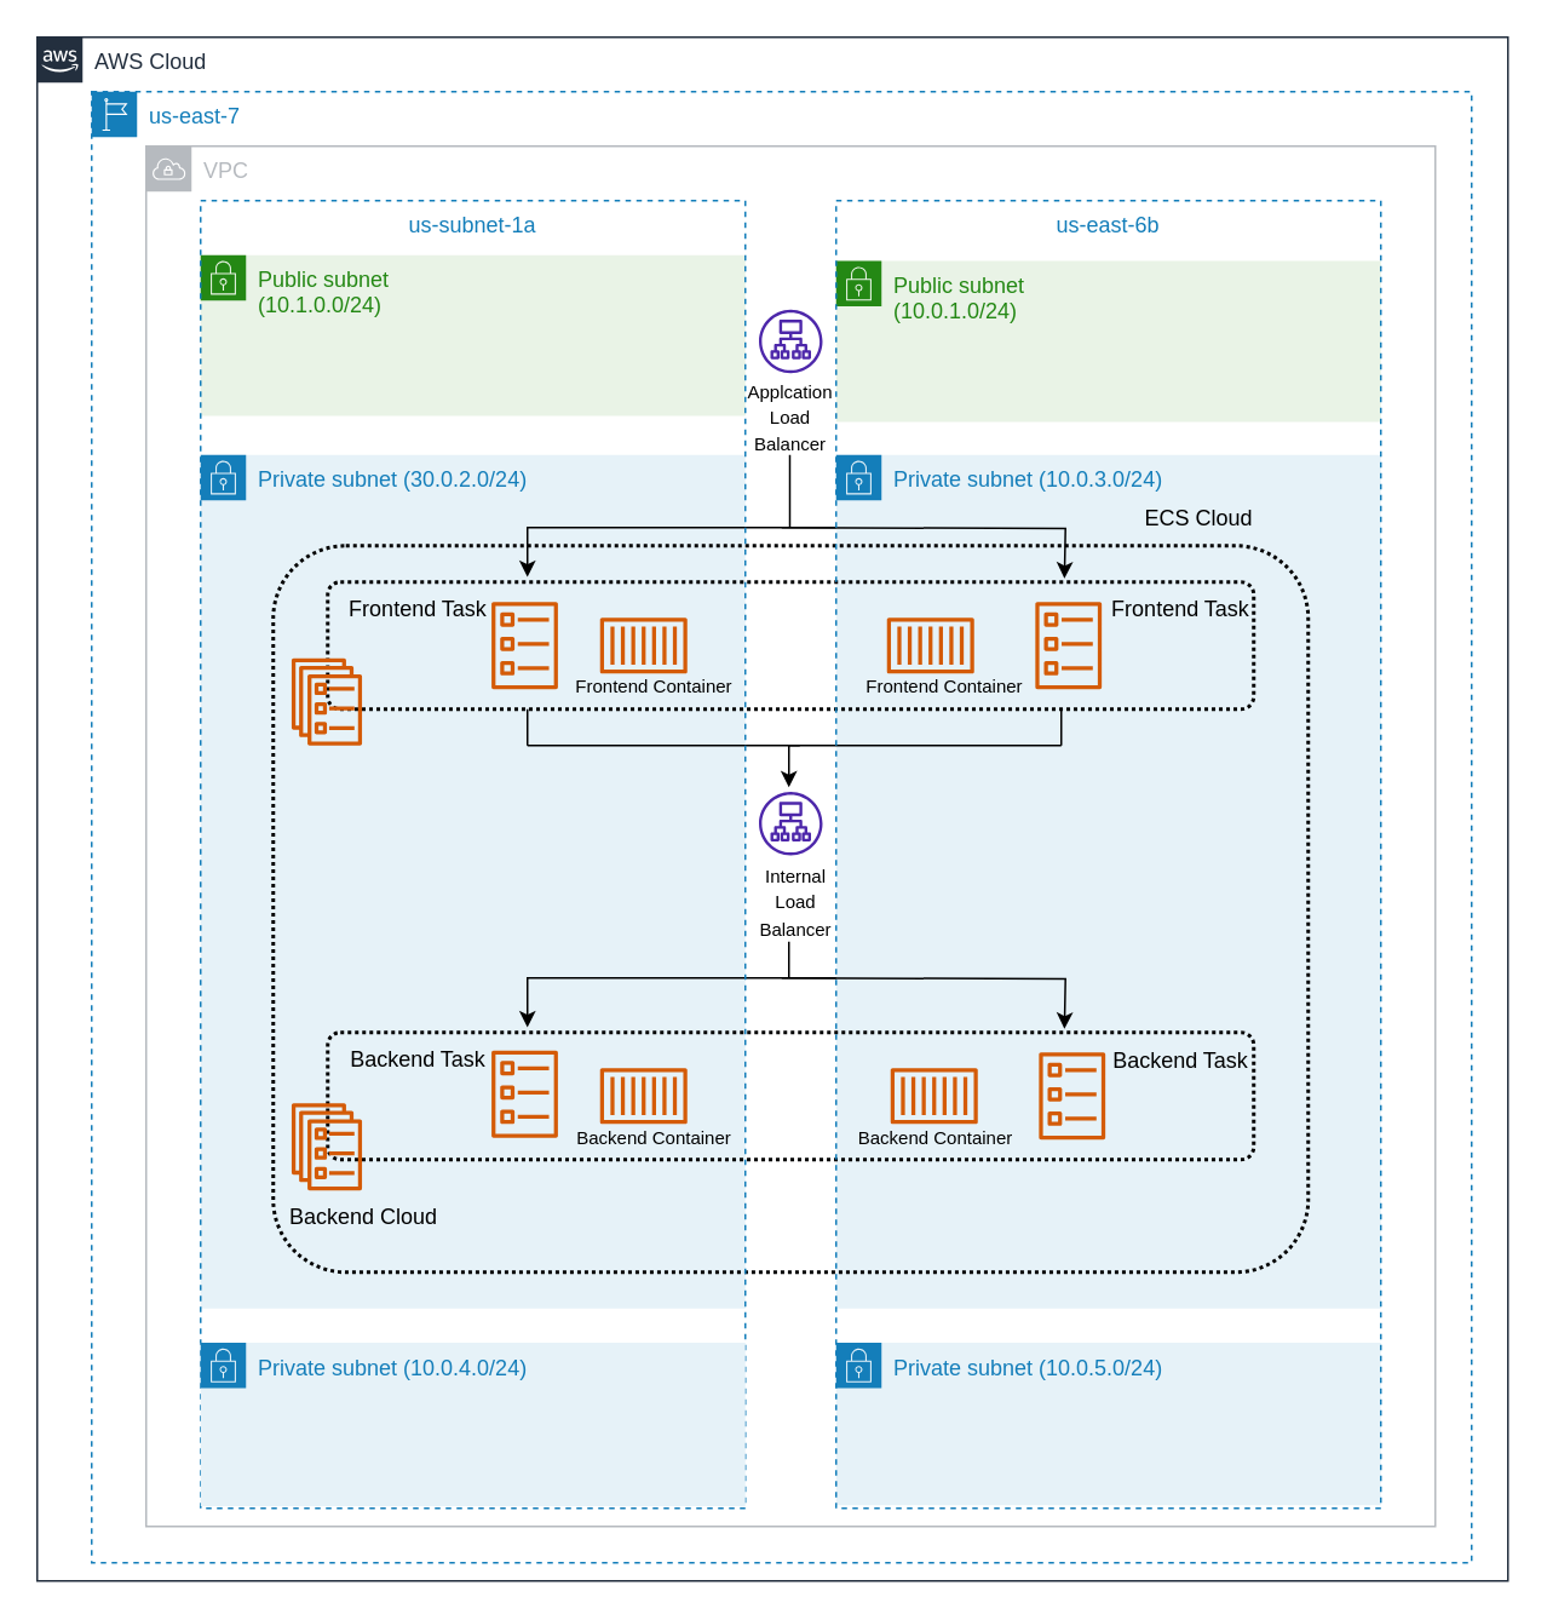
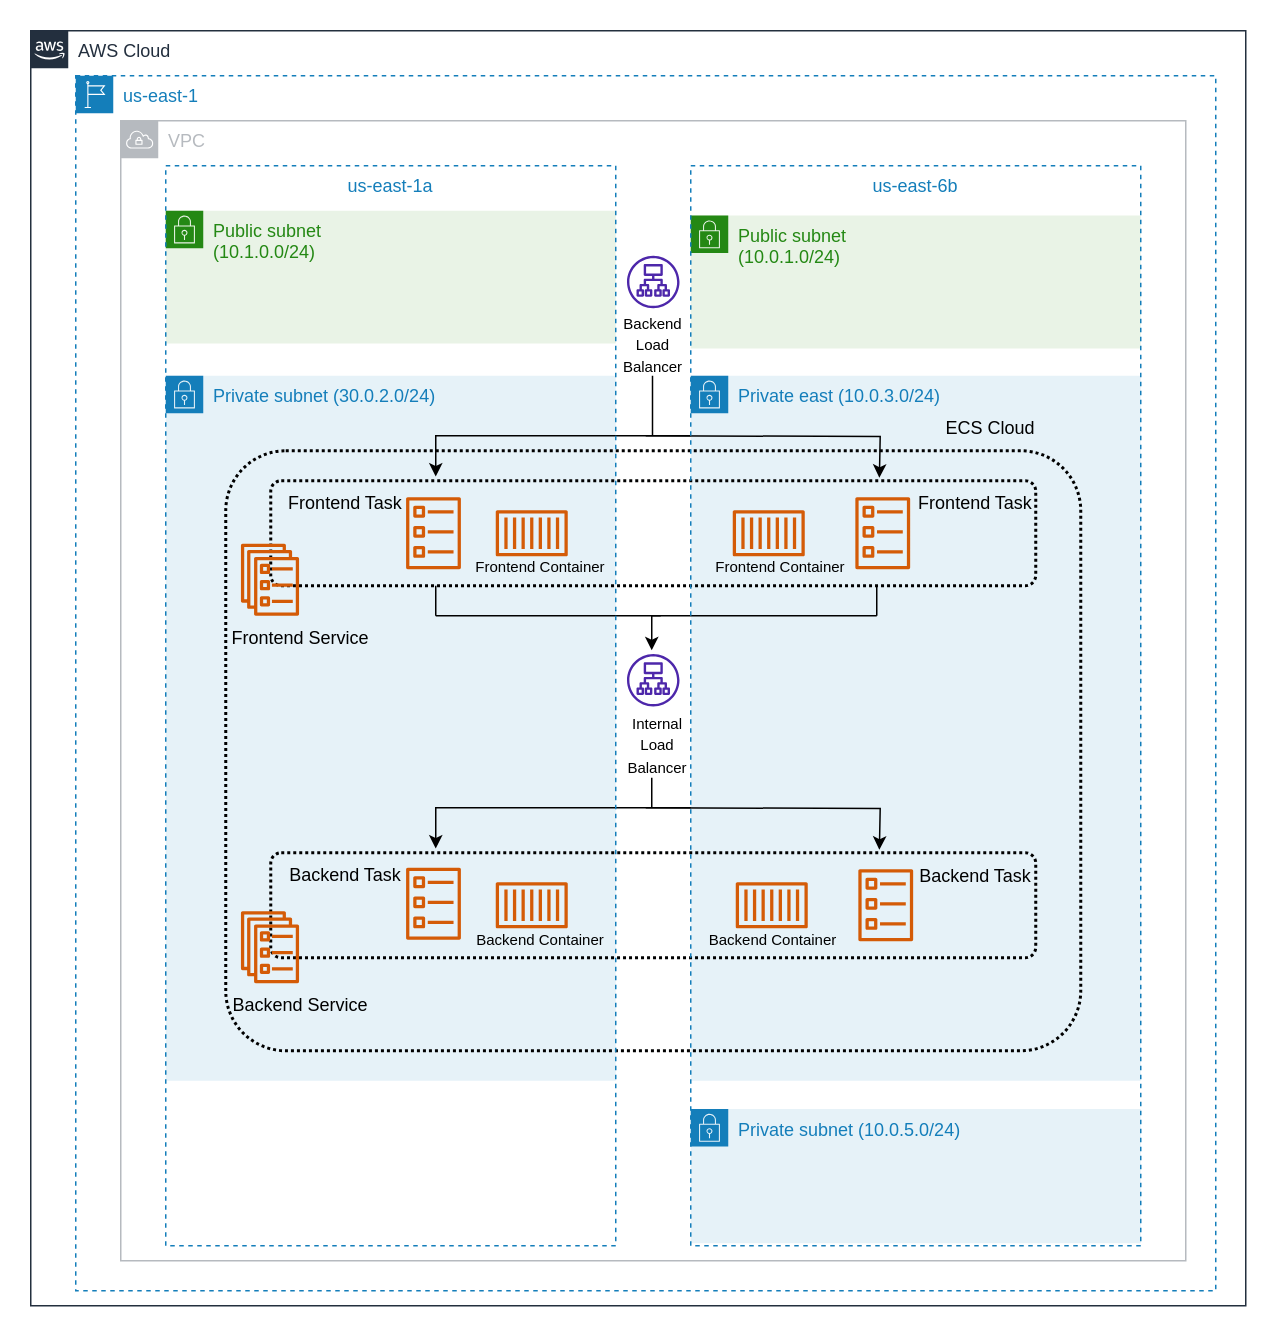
  <mxCell id="0" />
  <mxCell id="1" parent="0" />
  <mxCell id="2" value="Private subnet (30.0.2.0/24)" style="points=[[0,0],[0.25,0],[0.5,0],[0.75,0],[1,0],[1,0.25],[1,0.5],[1,0.75],[1,1],[0.75,1],[0.5,1],[0.25,1],[0,1],[0,0.75],[0,0.5],[0,0.25]];outlineConnect=0;gradientColor=none;html=1;whiteSpace=wrap;fontSize=12;fontStyle=0;container=1;pointerEvents=0;collapsible=0;recursiveResize=0;shape=mxgraph.aws4.group;grIcon=mxgraph.aws4.group_security_group;grStroke=0;strokeColor=#147EBA;fillColor=#E6F2F8;verticalAlign=top;align=left;spacingLeft=30;fontColor=#147EBA;dashed=0;" parent="1" vertex="1"><mxGeometry x="110" y="250" width="300" height="470" as="geometry" /></mxCell>
  <mxCell id="3" style="edgeStyle=orthogonalEdgeStyle;rounded=0;orthogonalLoop=1;jettySize=auto;html=1;" parent="2" edge="1"><mxGeometry relative="1" as="geometry"><mxPoint x="350" y="40" as="sourcePoint" /><mxPoint x="180" y="67.21" as="targetPoint" /><Array as="points"><mxPoint x="180" y="39.66" /></Array></mxGeometry></mxCell>
  <mxCell id="4" value="AWS Cloud" style="points=[[0,0],[0.25,0],[0.5,0],[0.75,0],[1,0],[1,0.25],[1,0.5],[1,0.75],[1,1],[0.75,1],[0.5,1],[0.25,1],[0,1],[0,0.75],[0,0.5],[0,0.25]];outlineConnect=0;gradientColor=none;html=1;whiteSpace=wrap;fontSize=12;fontStyle=0;container=1;pointerEvents=0;collapsible=0;recursiveResize=0;shape=mxgraph.aws4.group;grIcon=mxgraph.aws4.group_aws_cloud_alt;strokeColor=#232F3E;fillColor=none;verticalAlign=top;align=left;spacingLeft=30;fontColor=#232F3E;dashed=0;" parent="1" vertex="1"><mxGeometry x="20" y="20" width="810" height="850" as="geometry" /></mxCell>
- <mxCell id="5" value="us-east-7" style="points=[[0,0],[0.25,0],[0.5,0],[0.75,0],[1,0],[1,0.25],[1,0.5],[1,0.75],[1,1],[0.75,1],[0.5,1],[0.25,1],[0,1],[0,0.75],[0,0.5],[0,0.25]];outlineConnect=0;gradientColor=none;html=1;whiteSpace=wrap;fontSize=12;fontStyle=0;container=1;pointerEvents=0;collapsible=0;recursiveResize=0;shape=mxgraph.aws4.group;grIcon=mxgraph.aws4.group_region;strokeColor=#147EBA;fillColor=none;verticalAlign=top;align=left;spacingLeft=30;fontColor=#147EBA;dashed=1;" parent="1" vertex="1"><mxGeometry x="50" y="50" width="760" height="810" as="geometry" /></mxCell>
+ <mxCell id="5" value="us-east-1" style="points=[[0,0],[0.25,0],[0.5,0],[0.75,0],[1,0],[1,0.25],[1,0.5],[1,0.75],[1,1],[0.75,1],[0.5,1],[0.25,1],[0,1],[0,0.75],[0,0.5],[0,0.25]];outlineConnect=0;gradientColor=none;html=1;whiteSpace=wrap;fontSize=12;fontStyle=0;container=1;pointerEvents=0;collapsible=0;recursiveResize=0;shape=mxgraph.aws4.group;grIcon=mxgraph.aws4.group_region;strokeColor=#147EBA;fillColor=none;verticalAlign=top;align=left;spacingLeft=30;fontColor=#147EBA;dashed=1;" parent="1" vertex="1"><mxGeometry x="50" y="50" width="760" height="810" as="geometry" /></mxCell>
  <mxCell id="6" value="VPC" style="sketch=0;outlineConnect=0;gradientColor=none;html=1;whiteSpace=wrap;fontSize=12;fontStyle=0;shape=mxgraph.aws4.group;grIcon=mxgraph.aws4.group_vpc;strokeColor=#B6BABF;fillColor=none;verticalAlign=top;align=left;spacingLeft=30;fontColor=#B6BABF;dashed=0;" parent="1" vertex="1"><mxGeometry x="80" y="80" width="710" height="760" as="geometry" /></mxCell>
  <mxCell id="7" value="Public subnet&lt;br&gt;(10.1.0.0/24)" style="points=[[0,0],[0.25,0],[0.5,0],[0.75,0],[1,0],[1,0.25],[1,0.5],[1,0.75],[1,1],[0.75,1],[0.5,1],[0.25,1],[0,1],[0,0.75],[0,0.5],[0,0.25]];outlineConnect=0;gradientColor=none;html=1;whiteSpace=wrap;fontSize=12;fontStyle=0;container=1;pointerEvents=0;collapsible=0;recursiveResize=0;shape=mxgraph.aws4.group;grIcon=mxgraph.aws4.group_security_group;grStroke=0;strokeColor=#248814;fillColor=#E9F3E6;verticalAlign=top;align=left;spacingLeft=30;fontColor=#248814;dashed=0;" parent="1" vertex="1"><mxGeometry x="110" y="140" width="300" height="88.58" as="geometry" /></mxCell>
  <mxCell id="8" value="Public subnet&lt;br&gt;(10.0.1.0/24)" style="points=[[0,0],[0.25,0],[0.5,0],[0.75,0],[1,0],[1,0.25],[1,0.5],[1,0.75],[1,1],[0.75,1],[0.5,1],[0.25,1],[0,1],[0,0.75],[0,0.5],[0,0.25]];outlineConnect=0;gradientColor=none;html=1;whiteSpace=wrap;fontSize=12;fontStyle=0;container=1;pointerEvents=0;collapsible=0;recursiveResize=0;shape=mxgraph.aws4.group;grIcon=mxgraph.aws4.group_security_group;grStroke=0;strokeColor=#248814;fillColor=#E9F3E6;verticalAlign=top;align=left;spacingLeft=30;fontColor=#248814;dashed=0;" parent="1" vertex="1"><mxGeometry x="460" y="143.21" width="300" height="88.58" as="geometry" /></mxCell>
- <mxCell id="9" value="Private subnet (10.0.3.0/24)" style="points=[[0,0],[0.25,0],[0.5,0],[0.75,0],[1,0],[1,0.25],[1,0.5],[1,0.75],[1,1],[0.75,1],[0.5,1],[0.25,1],[0,1],[0,0.75],[0,0.5],[0,0.25]];outlineConnect=0;gradientColor=none;html=1;whiteSpace=wrap;fontSize=12;fontStyle=0;container=1;pointerEvents=0;collapsible=0;recursiveResize=0;shape=mxgraph.aws4.group;grIcon=mxgraph.aws4.group_security_group;grStroke=0;strokeColor=#147EBA;fillColor=#E6F2F8;verticalAlign=top;align=left;spacingLeft=30;fontColor=#147EBA;dashed=0;" parent="1" vertex="1"><mxGeometry x="460" y="250" width="300" height="470" as="geometry" /></mxCell>
+ <mxCell id="9" value="Private east (10.0.3.0/24)" style="points=[[0,0],[0.25,0],[0.5,0],[0.75,0],[1,0],[1,0.25],[1,0.5],[1,0.75],[1,1],[0.75,1],[0.5,1],[0.25,1],[0,1],[0,0.75],[0,0.5],[0,0.25]];outlineConnect=0;gradientColor=none;html=1;whiteSpace=wrap;fontSize=12;fontStyle=0;container=1;pointerEvents=0;collapsible=0;recursiveResize=0;shape=mxgraph.aws4.group;grIcon=mxgraph.aws4.group_security_group;grStroke=0;strokeColor=#147EBA;fillColor=#E6F2F8;verticalAlign=top;align=left;spacingLeft=30;fontColor=#147EBA;dashed=0;" parent="1" vertex="1"><mxGeometry x="460" y="250" width="300" height="470" as="geometry" /></mxCell>
  <mxCell id="10" value="" style="rounded=1;arcSize=10;dashed=1;fillColor=none;gradientColor=none;dashPattern=1 1;strokeWidth=2;" parent="9" vertex="1"><mxGeometry x="-310" y="50" width="570" height="400" as="geometry" /></mxCell>
  <mxCell id="11" value="" style="rounded=1;arcSize=10;dashed=1;fillColor=none;gradientColor=none;dashPattern=1 1;strokeWidth=2;" parent="9" vertex="1"><mxGeometry x="-280" y="70" width="510" height="70" as="geometry" /></mxCell>
  <mxCell id="12" value="" style="rounded=1;arcSize=10;dashed=1;fillColor=none;gradientColor=none;dashPattern=1 1;strokeWidth=2;" parent="9" vertex="1"><mxGeometry x="-280" y="318" width="510" height="70" as="geometry" /></mxCell>
  <mxCell id="13" value="" style="sketch=0;outlineConnect=0;fontColor=#232F3E;gradientColor=none;fillColor=#D45B07;strokeColor=none;dashed=0;verticalLabelPosition=bottom;verticalAlign=top;align=center;html=1;fontSize=12;fontStyle=0;aspect=fixed;pointerEvents=1;shape=mxgraph.aws4.ecs_service;" parent="9" vertex="1"><mxGeometry x="-300" y="112" width="39" height="48" as="geometry" /></mxCell>
  <mxCell id="14" value="" style="sketch=0;outlineConnect=0;fontColor=#232F3E;gradientColor=none;fillColor=#D45B07;strokeColor=none;dashed=0;verticalLabelPosition=bottom;verticalAlign=top;align=center;html=1;fontSize=12;fontStyle=0;aspect=fixed;pointerEvents=1;shape=mxgraph.aws4.ecs_service;" parent="9" vertex="1"><mxGeometry x="-300" y="357" width="39" height="48" as="geometry" /></mxCell>
  <mxCell id="15" value="" style="sketch=0;outlineConnect=0;fontColor=#232F3E;gradientColor=none;fillColor=#D45B07;strokeColor=none;dashed=0;verticalLabelPosition=bottom;verticalAlign=top;align=center;html=1;fontSize=12;fontStyle=0;aspect=fixed;pointerEvents=1;shape=mxgraph.aws4.ecs_task;" parent="9" vertex="1"><mxGeometry x="-190" y="328" width="37" height="48" as="geometry" /></mxCell>
  <mxCell id="16" value="" style="sketch=0;outlineConnect=0;fontColor=#232F3E;gradientColor=none;fillColor=#D45B07;strokeColor=none;dashed=0;verticalLabelPosition=bottom;verticalAlign=top;align=center;html=1;fontSize=12;fontStyle=0;aspect=fixed;pointerEvents=1;shape=mxgraph.aws4.ecs_task;" parent="9" vertex="1"><mxGeometry x="111.5" y="329" width="37" height="48" as="geometry" /></mxCell>
  <mxCell id="17" value="" style="sketch=0;outlineConnect=0;fontColor=#232F3E;gradientColor=none;fillColor=#D45B07;strokeColor=none;dashed=0;verticalLabelPosition=bottom;verticalAlign=top;align=center;html=1;fontSize=12;fontStyle=0;aspect=fixed;pointerEvents=1;shape=mxgraph.aws4.ecs_task;" parent="9" vertex="1"><mxGeometry x="109.5" y="81" width="37" height="48" as="geometry" /></mxCell>
  <mxCell id="18" value="" style="sketch=0;outlineConnect=0;fontColor=#232F3E;gradientColor=none;fillColor=#D45B07;strokeColor=none;dashed=0;verticalLabelPosition=bottom;verticalAlign=top;align=center;html=1;fontSize=12;fontStyle=0;aspect=fixed;pointerEvents=1;shape=mxgraph.aws4.container_1;" parent="9" vertex="1"><mxGeometry x="-130" y="89.5" width="48" height="31" as="geometry" /></mxCell>
  <mxCell id="19" value="" style="sketch=0;outlineConnect=0;fontColor=#232F3E;gradientColor=none;fillColor=#D45B07;strokeColor=none;dashed=0;verticalLabelPosition=bottom;verticalAlign=top;align=center;html=1;fontSize=12;fontStyle=0;aspect=fixed;pointerEvents=1;shape=mxgraph.aws4.container_1;" parent="9" vertex="1"><mxGeometry x="-130" y="337.5" width="48" height="31" as="geometry" /></mxCell>
  <mxCell id="20" value="" style="sketch=0;outlineConnect=0;fontColor=#232F3E;gradientColor=none;fillColor=#D45B07;strokeColor=none;dashed=0;verticalLabelPosition=bottom;verticalAlign=top;align=center;html=1;fontSize=12;fontStyle=0;aspect=fixed;pointerEvents=1;shape=mxgraph.aws4.container_1;" parent="9" vertex="1"><mxGeometry x="30" y="337.5" width="48" height="31" as="geometry" /></mxCell>
  <mxCell id="21" value="" style="sketch=0;outlineConnect=0;fontColor=#232F3E;gradientColor=none;fillColor=#D45B07;strokeColor=none;dashed=0;verticalLabelPosition=bottom;verticalAlign=top;align=center;html=1;fontSize=12;fontStyle=0;aspect=fixed;pointerEvents=1;shape=mxgraph.aws4.container_1;" parent="9" vertex="1"><mxGeometry x="28" y="89.5" width="48" height="31" as="geometry" /></mxCell>
  <mxCell id="22" value="&lt;font style=&quot;font-size: 10px;&quot;&gt;Internal &lt;br&gt;Load Balancer&lt;/font&gt;" style="text;html=1;strokeColor=none;fillColor=none;align=center;verticalAlign=middle;whiteSpace=wrap;rounded=0;" parent="9" vertex="1"><mxGeometry x="-55" y="229" width="66" height="33" as="geometry" /></mxCell>
  <mxCell id="23" value="ECS Cloud" style="text;html=1;strokeColor=none;fillColor=none;align=center;verticalAlign=middle;whiteSpace=wrap;rounded=0;" parent="9" vertex="1"><mxGeometry x="150" y="20" width="100" height="30" as="geometry" /></mxCell>
- <mxCell id="25" value="Backend Cloud" style="text;html=1;strokeColor=none;fillColor=none;align=center;verticalAlign=middle;whiteSpace=wrap;rounded=0;" parent="9" vertex="1"><mxGeometry x="-310" y="405" width="100" height="30" as="geometry" /></mxCell>
+ <mxCell id="24" value="Frontend Service" style="text;html=1;strokeColor=none;fillColor=none;align=center;verticalAlign=middle;whiteSpace=wrap;rounded=0;" parent="9" vertex="1"><mxGeometry x="-310" y="160" width="100" height="30" as="geometry" /></mxCell>
+ <mxCell id="25" value="Backend Service" style="text;html=1;strokeColor=none;fillColor=none;align=center;verticalAlign=middle;whiteSpace=wrap;rounded=0;" parent="9" vertex="1"><mxGeometry x="-310" y="405" width="100" height="30" as="geometry" /></mxCell>
  <mxCell id="26" value="Frontend Task" style="text;html=1;strokeColor=none;fillColor=none;align=center;verticalAlign=middle;whiteSpace=wrap;rounded=0;" parent="9" vertex="1"><mxGeometry x="-280" y="70" width="100" height="30" as="geometry" /></mxCell>
  <mxCell id="27" value="Backend Task" style="text;html=1;strokeColor=none;fillColor=none;align=center;verticalAlign=middle;whiteSpace=wrap;rounded=0;" parent="9" vertex="1"><mxGeometry x="-280" y="318" width="100" height="30" as="geometry" /></mxCell>
  <mxCell id="28" style="edgeStyle=orthogonalEdgeStyle;rounded=0;orthogonalLoop=1;jettySize=auto;html=1;" parent="9" edge="1"><mxGeometry relative="1" as="geometry"><Array as="points" /><mxPoint x="-30" y="40" as="sourcePoint" /><mxPoint x="125.75" y="68" as="targetPoint" /></mxGeometry></mxCell>
  <mxCell id="29" value="Frontend Task" style="text;html=1;strokeColor=none;fillColor=none;align=center;verticalAlign=middle;whiteSpace=wrap;rounded=0;" parent="9" vertex="1"><mxGeometry x="140" y="70" width="100" height="30" as="geometry" /></mxCell>
  <mxCell id="30" value="Backend Task" style="text;html=1;strokeColor=none;fillColor=none;align=center;verticalAlign=middle;whiteSpace=wrap;rounded=0;" parent="9" vertex="1"><mxGeometry x="140" y="319" width="100" height="30" as="geometry" /></mxCell>
  <mxCell id="31" value="" style="endArrow=none;html=1;rounded=0;" parent="9" edge="1"><mxGeometry width="50" height="50" relative="1" as="geometry"><mxPoint x="-170" y="160" as="sourcePoint" /><mxPoint x="-20" y="160" as="targetPoint" /></mxGeometry></mxCell>
  <mxCell id="32" value="&lt;font style=&quot;font-size: 10px;&quot;&gt;Backend Container&lt;/font&gt;" style="text;html=1;strokeColor=none;fillColor=none;align=center;verticalAlign=middle;whiteSpace=wrap;rounded=0;" parent="9" vertex="1"><mxGeometry x="-5" y="361" width="120" height="30" as="geometry" /></mxCell>
  <mxCell id="33" value="&lt;font style=&quot;font-size: 10px;&quot;&gt;Frontend Container&lt;/font&gt;" style="text;html=1;strokeColor=none;fillColor=none;align=center;verticalAlign=middle;whiteSpace=wrap;rounded=0;" parent="9" vertex="1"><mxGeometry y="112" width="120" height="30" as="geometry" /></mxCell>
  <mxCell id="34" value="" style="sketch=0;outlineConnect=0;fontColor=#232F3E;gradientColor=none;fillColor=#D45B07;strokeColor=none;dashed=0;verticalLabelPosition=bottom;verticalAlign=top;align=center;html=1;fontSize=12;fontStyle=0;aspect=fixed;pointerEvents=1;shape=mxgraph.aws4.ecs_task;" parent="1" vertex="1"><mxGeometry x="270" y="331" width="37" height="48" as="geometry" /></mxCell>
  <mxCell id="35" value="" style="sketch=0;outlineConnect=0;fontColor=#232F3E;gradientColor=none;fillColor=#4D27AA;strokeColor=none;dashed=0;verticalLabelPosition=bottom;verticalAlign=top;align=center;html=1;fontSize=12;fontStyle=0;aspect=fixed;pointerEvents=1;shape=mxgraph.aws4.application_load_balancer;" parent="1" vertex="1"><mxGeometry x="417.5" y="435.5" width="35" height="35" as="geometry" /></mxCell>
- <mxCell id="36" value="&lt;font style=&quot;font-size: 10px;&quot;&gt;Applcation&lt;br&gt;Load Balancer&lt;/font&gt;" style="text;html=1;strokeColor=none;fillColor=none;align=center;verticalAlign=middle;whiteSpace=wrap;rounded=0;" parent="1" vertex="1"><mxGeometry x="405" y="213.5" width="60" height="30" as="geometry" /></mxCell>
+ <mxCell id="36" value="&lt;font style=&quot;font-size: 10px;&quot;&gt;Backend&lt;br&gt;Load Balancer&lt;/font&gt;" style="text;html=1;strokeColor=none;fillColor=none;align=center;verticalAlign=middle;whiteSpace=wrap;rounded=0;" parent="1" vertex="1"><mxGeometry x="405" y="213.5" width="60" height="30" as="geometry" /></mxCell>
  <mxCell id="37" value="" style="sketch=0;outlineConnect=0;fontColor=#232F3E;gradientColor=none;fillColor=#4D27AA;strokeColor=none;dashed=0;verticalLabelPosition=bottom;verticalAlign=top;align=center;html=1;fontSize=12;fontStyle=0;aspect=fixed;pointerEvents=1;shape=mxgraph.aws4.application_load_balancer;" parent="1" vertex="1"><mxGeometry x="417.5" y="170" width="35" height="35" as="geometry" /></mxCell>
  <mxCell id="38" value="" style="endArrow=none;html=1;rounded=0;" parent="1" edge="1"><mxGeometry width="50" height="50" relative="1" as="geometry"><mxPoint x="434.5" y="290" as="sourcePoint" /><mxPoint x="434.5" y="250" as="targetPoint" /></mxGeometry></mxCell>
  <mxCell id="39" style="edgeStyle=orthogonalEdgeStyle;rounded=0;orthogonalLoop=1;jettySize=auto;html=1;" parent="1" edge="1"><mxGeometry relative="1" as="geometry"><mxPoint x="460" y="538" as="sourcePoint" /><mxPoint x="290" y="565.21" as="targetPoint" /><Array as="points"><mxPoint x="290" y="537.66" /></Array></mxGeometry></mxCell>
  <mxCell id="40" value="" style="endArrow=none;html=1;rounded=0;" parent="1" edge="1"><mxGeometry width="50" height="50" relative="1" as="geometry"><mxPoint x="434" y="538" as="sourcePoint" /><mxPoint x="434" y="518" as="targetPoint" /></mxGeometry></mxCell>
  <mxCell id="41" style="edgeStyle=orthogonalEdgeStyle;rounded=0;orthogonalLoop=1;jettySize=auto;html=1;" parent="1" edge="1"><mxGeometry relative="1" as="geometry"><Array as="points" /><mxPoint x="430" y="538" as="sourcePoint" /><mxPoint x="585.75" y="566" as="targetPoint" /></mxGeometry></mxCell>
  <mxCell id="42" value="" style="endArrow=none;html=1;rounded=0;" parent="1" edge="1"><mxGeometry width="50" height="50" relative="1" as="geometry"><mxPoint x="584" y="410" as="sourcePoint" /><mxPoint x="584" y="390" as="targetPoint" /></mxGeometry></mxCell>
  <mxCell id="43" value="" style="endArrow=none;html=1;rounded=0;" parent="1" edge="1"><mxGeometry width="50" height="50" relative="1" as="geometry"><mxPoint x="290" y="410" as="sourcePoint" /><mxPoint x="290" y="390" as="targetPoint" /></mxGeometry></mxCell>
  <mxCell id="44" value="&lt;font style=&quot;font-size: 10px;&quot;&gt;Frontend Container&lt;/font&gt;" style="text;html=1;strokeColor=none;fillColor=none;align=center;verticalAlign=middle;whiteSpace=wrap;rounded=0;" parent="1" vertex="1"><mxGeometry x="300" y="362" width="120" height="30" as="geometry" /></mxCell>
  <mxCell id="45" value="&lt;font style=&quot;font-size: 10px;&quot;&gt;Backend Container&lt;/font&gt;" style="text;html=1;strokeColor=none;fillColor=none;align=center;verticalAlign=middle;whiteSpace=wrap;rounded=0;" parent="1" vertex="1"><mxGeometry x="300" y="611" width="120" height="30" as="geometry" /></mxCell>
- <mxCell id="46" value="us-subnet-1a" style="fillColor=none;strokeColor=#147EBA;dashed=1;verticalAlign=top;fontStyle=0;fontColor=#147EBA;whiteSpace=wrap;html=1;" parent="1" vertex="1"><mxGeometry x="110" y="110" width="300" height="720" as="geometry" /></mxCell>
- <mxCell id="47" value="Private subnet (10.0.4.0/24)" style="points=[[0,0],[0.25,0],[0.5,0],[0.75,0],[1,0],[1,0.25],[1,0.5],[1,0.75],[1,1],[0.75,1],[0.5,1],[0.25,1],[0,1],[0,0.75],[0,0.5],[0,0.25]];outlineConnect=0;gradientColor=none;html=1;whiteSpace=wrap;fontSize=12;fontStyle=0;container=1;pointerEvents=0;collapsible=0;recursiveResize=0;shape=mxgraph.aws4.group;grIcon=mxgraph.aws4.group_security_group;grStroke=0;strokeColor=#147EBA;fillColor=#E6F2F8;verticalAlign=top;align=left;spacingLeft=30;fontColor=#147EBA;dashed=0;" parent="1" vertex="1"><mxGeometry x="110" y="738.86" width="300" height="90" as="geometry" /></mxCell>
+ <mxCell id="46" value="us-east-1a" style="fillColor=none;strokeColor=#147EBA;dashed=1;verticalAlign=top;fontStyle=0;fontColor=#147EBA;whiteSpace=wrap;html=1;" parent="1" vertex="1"><mxGeometry x="110" y="110" width="300" height="720" as="geometry" /></mxCell>
  <mxCell id="48" value="Private subnet (10.0.5.0/24)" style="points=[[0,0],[0.25,0],[0.5,0],[0.75,0],[1,0],[1,0.25],[1,0.5],[1,0.75],[1,1],[0.75,1],[0.5,1],[0.25,1],[0,1],[0,0.75],[0,0.5],[0,0.25]];outlineConnect=0;gradientColor=none;html=1;whiteSpace=wrap;fontSize=12;fontStyle=0;container=1;pointerEvents=0;collapsible=0;recursiveResize=0;shape=mxgraph.aws4.group;grIcon=mxgraph.aws4.group_security_group;grStroke=0;strokeColor=#147EBA;fillColor=#E6F2F8;verticalAlign=top;align=left;spacingLeft=30;fontColor=#147EBA;dashed=0;" parent="1" vertex="1"><mxGeometry x="460" y="738.86" width="300" height="89.5" as="geometry" /></mxCell>
  <mxCell id="49" style="edgeStyle=orthogonalEdgeStyle;rounded=0;orthogonalLoop=1;jettySize=auto;html=1;" parent="1" edge="1"><mxGeometry relative="1" as="geometry"><Array as="points"><mxPoint x="434" y="410" /></Array><mxPoint x="584" y="410" as="sourcePoint" /><mxPoint x="434" y="433" as="targetPoint" /></mxGeometry></mxCell>
  <mxCell id="50" value="us-east-6b" style="fillColor=none;strokeColor=#147EBA;dashed=1;verticalAlign=top;fontStyle=0;fontColor=#147EBA;whiteSpace=wrap;html=1;" vertex="1" parent="1"><mxGeometry x="460" y="110" width="300" height="720" as="geometry" /></mxCell>
